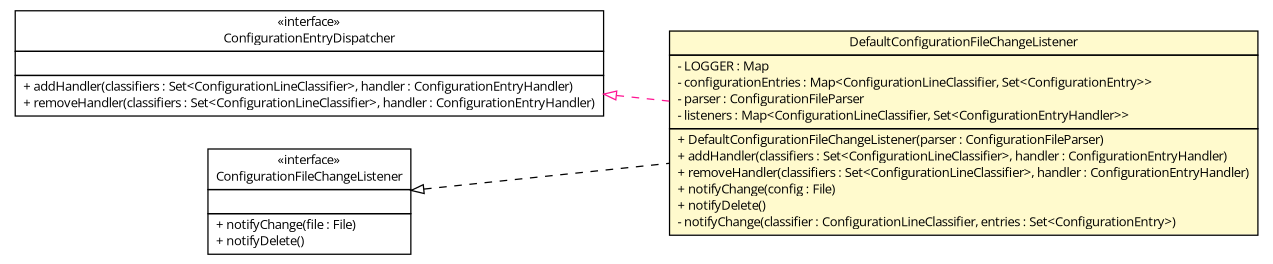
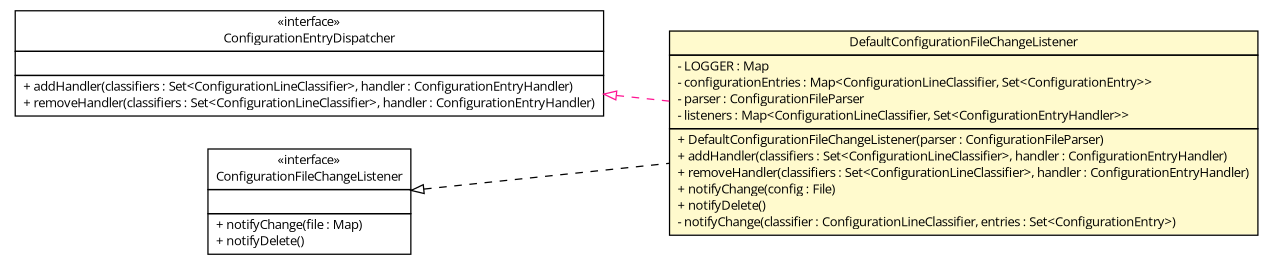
  digraph {
    fontname="Open Sans"
    nodesep=0.25
    rankdir=LR
    ranksep=0.5
    node [fontcolor=black fontname="Open Sans" fontsize=10.0 shape=plaintext]
    edge [arrowtail=empty dir=back fontname="Open Sans" fontsize=10 headport=p labelfontname=Helvetica labelfontsize=10 style=dashed tailport=p]
    n1 [label=<<table title="de.hsbremen.tc.tnc.tnccs.im.loader.ConfigurationEntryDispatcher" border="0" cellborder="1" cellspacing="0" cellpadding="2" port="p" href="../ConfigurationEntryDispatcher.html"> 		<tr><td><table border="0" cellspacing="0" cellpadding="1"> <tr><td align="center" balign="center"> &#171;interface&#187; </td></tr> <tr><td align="center" balign="center"> ConfigurationEntryDispatcher </td></tr> 		</table></td></tr> 		<tr><td><table border="0" cellspacing="0" cellpadding="1"> <tr><td align="left" balign="left">  </td></tr> 		</table></td></tr> 		<tr><td><table border="0" cellspacing="0" cellpadding="1"> <tr><td align="left" balign="left"> + addHandler(classifiers : Set&lt;ConfigurationLineClassifier&gt;, handler : ConfigurationEntryHandler) </td></tr> <tr><td align="left" balign="left"> + removeHandler(classifiers : Set&lt;ConfigurationLineClassifier&gt;, handler : ConfigurationEntryHandler) </td></tr> 		</table></td></tr> 		</table>>]
    n2 [label=<<table title="de.hsbremen.tc.tnc.tnccs.im.loader.simple.DefaultConfigurationFileChangeListener" border="0" cellborder="1" cellspacing="0" cellpadding="2" port="p" bgcolor="lemonChiffon" href="./DefaultConfigurationFileChangeListener.html"> 		<tr><td><table border="0" cellspacing="0" cellpadding="1"> <tr><td align="center" balign="center"> DefaultConfigurationFileChangeListener </td></tr> 		</table></td></tr> 		<tr><td><table border="0" cellspacing="0" cellpadding="1"> <tr><td align="left" balign="left"> - LOGGER : Map </td></tr> <tr><td align="left" balign="left"> - configurationEntries : Map&lt;ConfigurationLineClassifier, Set&lt;ConfigurationEntry&gt;&gt; </td></tr> <tr><td align="left" balign="left"> - parser : ConfigurationFileParser </td></tr> <tr><td align="left" balign="left"> - listeners : Map&lt;ConfigurationLineClassifier, Set&lt;ConfigurationEntryHandler&gt;&gt; </td></tr> 		</table></td></tr> 		<tr><td><table border="0" cellspacing="0" cellpadding="1"> <tr><td align="left" balign="left"> + DefaultConfigurationFileChangeListener(parser : ConfigurationFileParser) </td></tr> <tr><td align="left" balign="left"> + addHandler(classifiers : Set&lt;ConfigurationLineClassifier&gt;, handler : ConfigurationEntryHandler) </td></tr> <tr><td align="left" balign="left"> + removeHandler(classifiers : Set&lt;ConfigurationLineClassifier&gt;, handler : ConfigurationEntryHandler) </td></tr> <tr><td align="left" balign="left"> + notifyChange(config : File) </td></tr> <tr><td align="left" balign="left"> + notifyDelete() </td></tr> <tr><td align="left" balign="left"> - notifyChange(classifier : ConfigurationLineClassifier, entries : Set&lt;ConfigurationEntry&gt;) </td></tr> 		</table></td></tr> 		</table>>]
-   n3 [label=<<table title="de.hsbremen.tc.tnc.tnccs.im.loader.ConfigurationFileChangeListener" border="0" cellborder="1" cellspacing="0" cellpadding="2" port="p" href="../ConfigurationFileChangeListener.html"> 		<tr><td><table border="0" cellspacing="0" cellpadding="1"> <tr><td align="center" balign="center"> &#171;interface&#187; </td></tr> <tr><td align="center" balign="center"> ConfigurationFileChangeListener </td></tr> 		</table></td></tr> 		<tr><td><table border="0" cellspacing="0" cellpadding="1"> <tr><td align="left" balign="left">  </td></tr> 		</table></td></tr> 		<tr><td><table border="0" cellspacing="0" cellpadding="1"> <tr><td align="left" balign="left"> + notifyChange(file : File) </td></tr> <tr><td align="left" balign="left"> + notifyDelete() </td></tr> 		</table></td></tr> 		</table>>]
+   n3 [label=<<table title="de.hsbremen.tc.tnc.tnccs.im.loader.ConfigurationFileChangeListener" border="0" cellborder="1" cellspacing="0" cellpadding="2" port="p" href="../ConfigurationFileChangeListener.html"> 		<tr><td><table border="0" cellspacing="0" cellpadding="1"> <tr><td align="center" balign="center"> &#171;interface&#187; </td></tr> <tr><td align="center" balign="center"> ConfigurationFileChangeListener </td></tr> 		</table></td></tr> 		<tr><td><table border="0" cellspacing="0" cellpadding="1"> <tr><td align="left" balign="left">  </td></tr> 		</table></td></tr> 		<tr><td><table border="0" cellspacing="0" cellpadding="1"> <tr><td align="left" balign="left"> + notifyChange(file : Map) </td></tr> <tr><td align="left" balign="left"> + notifyDelete() </td></tr> 		</table></td></tr> 		</table>>]
    n1 -> n2 [color=deeppink]
    n3 -> n2 [color=black]
  }
